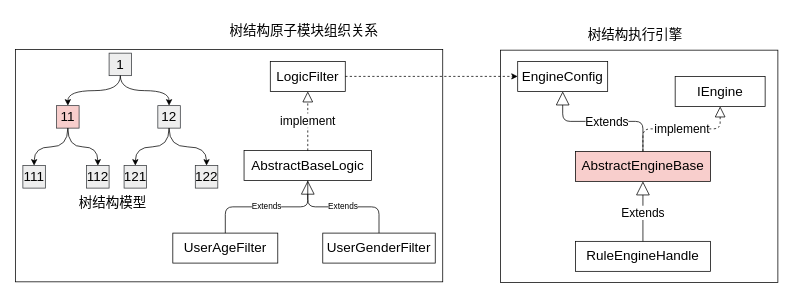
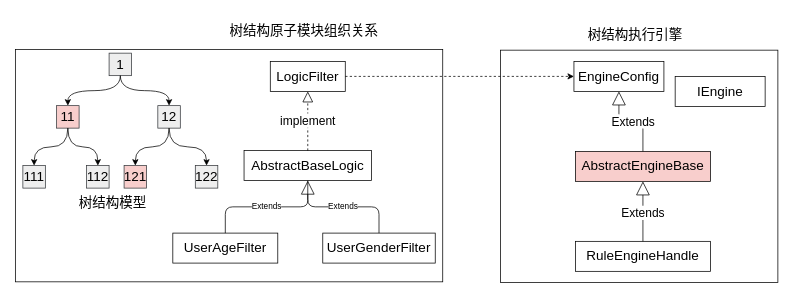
  <mxCell id="0" />
  <mxCell id="1" parent="0" />
  <mxCell id="2" value="" style="rounded=0;whiteSpace=wrap;html=1;" parent="1" vertex="1"><mxGeometry x="20" y="65" width="570" height="310" as="geometry" /></mxCell>
  <mxCell id="3" value="&lt;font style=&quot;font-size: 18px&quot;&gt;LogicFilter&lt;/font&gt;" style="rounded=0;whiteSpace=wrap;html=1;" parent="1" vertex="1"><mxGeometry x="360" y="81" width="100" height="40" as="geometry" /></mxCell>
  <mxCell id="4" value="&lt;span style=&quot;font-size: 18px&quot;&gt;AbstractBaseLogic&lt;/span&gt;" style="rounded=0;whiteSpace=wrap;html=1;" parent="1" vertex="1"><mxGeometry x="325" y="200" width="170" height="40" as="geometry" /></mxCell>
  <mxCell id="5" value="implement" style="endArrow=block;dashed=1;endFill=0;endSize=12;html=1;exitX=0.5;exitY=0;exitDx=0;exitDy=0;entryX=0.5;entryY=1;entryDx=0;entryDy=0;fontSize=16;" parent="1" source="4" target="3" edge="1"><mxGeometry width="160" relative="1" as="geometry"><mxPoint x="390" y="150" as="sourcePoint" /><mxPoint x="550" y="150" as="targetPoint" /></mxGeometry></mxCell>
  <mxCell id="6" value="&lt;span style=&quot;font-size: 18px&quot;&gt;UserAgeFilter&lt;/span&gt;" style="rounded=0;whiteSpace=wrap;html=1;" parent="1" vertex="1"><mxGeometry x="230" y="310" width="140" height="40" as="geometry" /></mxCell>
  <mxCell id="7" value="&lt;span style=&quot;font-size: 18px&quot;&gt;UserGenderFilter&lt;/span&gt;" style="rounded=0;whiteSpace=wrap;html=1;" parent="1" vertex="1"><mxGeometry x="430" y="310" width="150" height="40" as="geometry" /></mxCell>
  <mxCell id="8" value="Extends" style="endArrow=block;endSize=16;endFill=0;html=1;exitX=0.5;exitY=0;exitDx=0;exitDy=0;entryX=0.5;entryY=1;entryDx=0;entryDy=0;edgeStyle=orthogonalEdgeStyle;" parent="1" source="6" target="4" edge="1"><mxGeometry width="160" relative="1" as="geometry"><mxPoint x="280" y="270" as="sourcePoint" /><mxPoint x="440" y="270" as="targetPoint" /></mxGeometry></mxCell>
  <mxCell id="9" value="Extends" style="endArrow=none;endSize=16;endFill=0;html=1;exitX=0.5;exitY=0;exitDx=0;exitDy=0;entryX=0.5;entryY=1;entryDx=0;entryDy=0;edgeStyle=orthogonalEdgeStyle;" parent="1" source="7" target="4" edge="1"><mxGeometry width="160" relative="1" as="geometry"><mxPoint x="270" y="320" as="sourcePoint" /><mxPoint x="420" y="250" as="targetPoint" /></mxGeometry></mxCell>
  <mxCell id="10" value="" style="group" parent="1" vertex="1" connectable="0"><mxGeometry x="667" y="66" width="370" height="310" as="geometry" /></mxCell>
  <mxCell id="11" value="" style="rounded=0;whiteSpace=wrap;html=1;" parent="10" vertex="1"><mxGeometry width="370" height="310" as="geometry" /></mxCell>
- <mxCell id="12" value="&lt;font style=&quot;font-size: 18px&quot;&gt;EngineConfig&lt;/font&gt;" style="rounded=0;whiteSpace=wrap;html=1;" parent="10" vertex="1"><mxGeometry x="23" y="15" width="120" height="40" as="geometry" /></mxCell>
+ <mxCell id="12" value="&lt;font style=&quot;font-size: 18px&quot;&gt;EngineConfig&lt;/font&gt;" style="rounded=0;whiteSpace=wrap;html=1;" parent="10" vertex="1"><mxGeometry x="98" y="15" width="120" height="40" as="geometry" /></mxCell>
  <mxCell id="13" value="&lt;font style=&quot;font-size: 18px&quot;&gt;IEngine&lt;/font&gt;" style="rounded=0;whiteSpace=wrap;html=1;" parent="10" vertex="1"><mxGeometry x="233" y="35" width="120" height="40" as="geometry" /></mxCell>
  <mxCell id="14" value="&lt;span style=&quot;font-size: 18px&quot;&gt;AbstractEngineBase&lt;/span&gt;" style="rounded=0;whiteSpace=wrap;html=1;fillColor=#f8cecc;" parent="10" vertex="1"><mxGeometry x="100" y="135" width="180" height="40" as="geometry" /></mxCell>
- <mxCell id="15" value="implement" style="endArrow=block;dashed=1;endFill=0;endSize=12;html=1;exitX=0.5;exitY=0;exitDx=0;exitDy=0;entryX=0.5;entryY=1;entryDx=0;entryDy=0;fontSize=16;edgeStyle=orthogonalEdgeStyle;" parent="10" source="14" target="13" edge="1"><mxGeometry width="160" relative="1" as="geometry"><mxPoint x="170" y="145" as="sourcePoint" /><mxPoint x="170" y="55" as="targetPoint" /><mxPoint as="offset" /></mxGeometry></mxCell>
  <mxCell id="16" value="&lt;font style=&quot;font-size: 16px&quot;&gt;Extends&lt;/font&gt;" style="endArrow=block;endSize=16;endFill=0;html=1;exitX=0.5;exitY=0;exitDx=0;exitDy=0;entryX=0.5;entryY=1;entryDx=0;entryDy=0;edgeStyle=orthogonalEdgeStyle;" parent="10" source="14" target="12" edge="1"><mxGeometry x="-0.059" width="160" relative="1" as="geometry"><mxPoint x="130" y="115" as="sourcePoint" /><mxPoint x="290" y="115" as="targetPoint" /><mxPoint as="offset" /></mxGeometry></mxCell>
  <mxCell id="17" value="&lt;span style=&quot;font-size: 18px&quot;&gt;RuleEngineHandle&lt;/span&gt;" style="rounded=0;whiteSpace=wrap;html=1;" parent="10" vertex="1"><mxGeometry x="100" y="255" width="180" height="40" as="geometry" /></mxCell>
  <mxCell id="18" value="&lt;font style=&quot;font-size: 16px&quot;&gt;Extends&lt;/font&gt;" style="endArrow=block;endSize=16;endFill=0;html=1;entryX=0.5;entryY=1;entryDx=0;entryDy=0;edgeStyle=orthogonalEdgeStyle;" parent="10" source="17" target="14" edge="1"><mxGeometry x="-0.059" width="160" relative="1" as="geometry"><mxPoint x="200" y="235" as="sourcePoint" /><mxPoint x="230" y="185" as="targetPoint" /><mxPoint as="offset" /></mxGeometry></mxCell>
  <mxCell id="19" value="&lt;font style=&quot;font-size: 18px&quot;&gt;树结构执行引擎&lt;/font&gt;" style="text;html=1;align=center;verticalAlign=middle;whiteSpace=wrap;rounded=0;" parent="10" vertex="1"><mxGeometry x="80" y="-40" width="200" height="40" as="geometry" /></mxCell>
  <mxCell id="20" value="&lt;font style=&quot;font-size: 18px&quot;&gt;树结构原子模块组织关系&lt;/font&gt;" style="text;html=1;align=center;verticalAlign=middle;whiteSpace=wrap;rounded=0;" parent="1" vertex="1"><mxGeometry x="305" y="20" width="200" height="40" as="geometry" /></mxCell>
  <mxCell id="21" style="edgeStyle=orthogonalEdgeStyle;rounded=0;orthogonalLoop=1;jettySize=auto;html=1;entryX=0;entryY=0.5;entryDx=0;entryDy=0;dashed=1;" parent="1" source="3" target="12" edge="1"><mxGeometry relative="1" as="geometry" /></mxCell>
  <mxCell id="22" value="" style="group" parent="1" vertex="1" connectable="0"><mxGeometry x="30" y="70" width="260" height="180" as="geometry" /></mxCell>
  <mxCell id="23" value="&lt;font style=&quot;font-size: 18px&quot;&gt;1&lt;/font&gt;" style="rounded=0;whiteSpace=wrap;html=1;fillColor=#eeeeee;strokeColor=#36393d;" parent="22" vertex="1"><mxGeometry x="115" width="30" height="30" as="geometry" /></mxCell>
  <mxCell id="24" value="&lt;font style=&quot;font-size: 18px&quot;&gt;11&lt;/font&gt;" style="rounded=0;whiteSpace=wrap;html=1;fillColor=#f8cecc;strokeColor=#36393d;" parent="22" vertex="1"><mxGeometry x="45" y="70" width="30" height="30" as="geometry" /></mxCell>
  <mxCell id="25" style="edgeStyle=orthogonalEdgeStyle;rounded=0;orthogonalLoop=1;jettySize=auto;html=1;curved=1;exitX=0.5;exitY=1;exitDx=0;exitDy=0;" parent="22" source="23" target="24" edge="1"><mxGeometry relative="1" as="geometry" /></mxCell>
  <mxCell id="26" value="&lt;font style=&quot;font-size: 18px&quot;&gt;12&lt;/font&gt;" style="rounded=0;whiteSpace=wrap;html=1;fillColor=#eeeeee;strokeColor=#36393d;" parent="22" vertex="1"><mxGeometry x="180" y="70" width="30" height="30" as="geometry" /></mxCell>
  <mxCell id="27" style="edgeStyle=orthogonalEdgeStyle;rounded=0;orthogonalLoop=1;jettySize=auto;html=1;entryX=0.5;entryY=0;entryDx=0;entryDy=0;exitX=0.5;exitY=1;exitDx=0;exitDy=0;curved=1;" parent="22" source="23" target="26" edge="1"><mxGeometry relative="1" as="geometry" /></mxCell>
  <mxCell id="28" value="&lt;font style=&quot;font-size: 18px&quot;&gt;111&lt;/font&gt;" style="rounded=0;whiteSpace=wrap;html=1;fillColor=#eeeeee;strokeColor=#36393d;" parent="22" vertex="1"><mxGeometry y="150" width="30" height="30" as="geometry" /></mxCell>
  <mxCell id="29" style="edgeStyle=orthogonalEdgeStyle;curved=1;rounded=0;orthogonalLoop=1;jettySize=auto;html=1;entryX=0.5;entryY=0;entryDx=0;entryDy=0;entryPerimeter=0;exitX=0.5;exitY=1;exitDx=0;exitDy=0;" parent="22" source="24" target="28" edge="1"><mxGeometry relative="1" as="geometry" /></mxCell>
  <mxCell id="30" value="&lt;font style=&quot;font-size: 18px&quot;&gt;112&lt;/font&gt;" style="rounded=0;whiteSpace=wrap;html=1;fillColor=#eeeeee;strokeColor=#36393d;" parent="22" vertex="1"><mxGeometry x="85" y="150" width="30" height="30" as="geometry" /></mxCell>
  <mxCell id="31" style="edgeStyle=orthogonalEdgeStyle;curved=1;rounded=0;orthogonalLoop=1;jettySize=auto;html=1;entryX=0.5;entryY=0;entryDx=0;entryDy=0;exitX=0.5;exitY=1;exitDx=0;exitDy=0;" parent="22" source="24" target="30" edge="1"><mxGeometry relative="1" as="geometry" /></mxCell>
- <mxCell id="32" value="&lt;font style=&quot;font-size: 18px&quot;&gt;121&lt;/font&gt;" style="rounded=0;whiteSpace=wrap;html=1;fillColor=#eeeeee;strokeColor=#36393d;" parent="22" vertex="1"><mxGeometry x="135" y="150" width="30" height="30" as="geometry" /></mxCell>
+ <mxCell id="32" value="&lt;font style=&quot;font-size: 18px&quot;&gt;121&lt;/font&gt;" style="rounded=0;whiteSpace=wrap;html=1;fillColor=#f8cecc;strokeColor=#36393d;" parent="22" vertex="1"><mxGeometry x="135" y="150" width="30" height="30" as="geometry" /></mxCell>
  <mxCell id="33" style="edgeStyle=orthogonalEdgeStyle;curved=1;rounded=0;orthogonalLoop=1;jettySize=auto;html=1;entryX=0.5;entryY=0;entryDx=0;entryDy=0;exitX=0.5;exitY=1;exitDx=0;exitDy=0;" parent="22" source="26" target="32" edge="1"><mxGeometry relative="1" as="geometry" /></mxCell>
  <mxCell id="34" value="&lt;font style=&quot;font-size: 18px&quot;&gt;122&lt;/font&gt;" style="rounded=0;whiteSpace=wrap;html=1;fillColor=#eeeeee;strokeColor=#36393d;" parent="22" vertex="1"><mxGeometry x="230" y="150" width="30" height="30" as="geometry" /></mxCell>
  <mxCell id="35" style="edgeStyle=orthogonalEdgeStyle;curved=1;rounded=0;orthogonalLoop=1;jettySize=auto;html=1;entryX=0.5;entryY=0;entryDx=0;entryDy=0;exitX=0.5;exitY=1;exitDx=0;exitDy=0;" parent="22" source="26" target="34" edge="1"><mxGeometry relative="1" as="geometry" /></mxCell>
  <mxCell id="36" value="&lt;font style=&quot;font-size: 18px&quot;&gt;树结构模型&lt;/font&gt;" style="text;html=1;align=center;verticalAlign=middle;whiteSpace=wrap;rounded=0;" parent="1" vertex="1"><mxGeometry x="50" y="250" width="200" height="40" as="geometry" /></mxCell>
